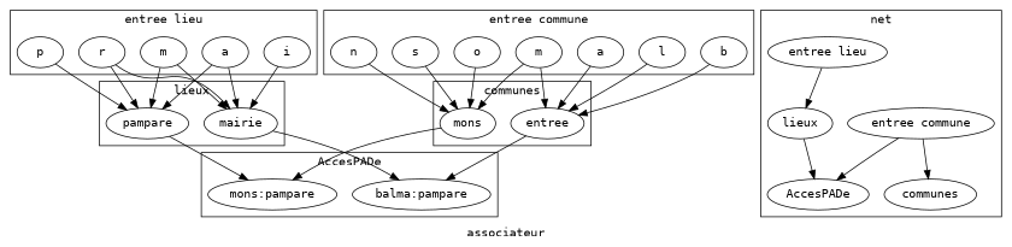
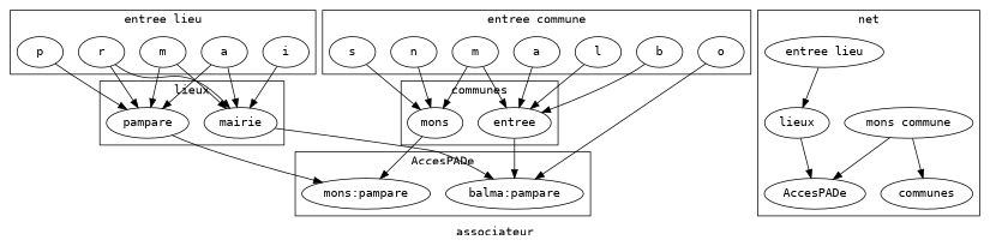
  digraph {
    fontname="DejaVu Sans Mono"
    label=associateur
    node [fontname="DejaVu Sans Mono"]
    edge [fontname="DejaVu Sans Mono"]
    n1 [label=a]
    n2 [label=i]
    n3 [label=m]
    n4 [label=p]
    n5 [label=r]
    n6 [label=a]
    n7 [label=b]
    n8 [label=l]
    n9 [label=m]
    n10 [label=n]
    n11 [label=o]
    n12 [label=s]
    mons
    n14 [label=entree]
    pampare
    mairie
    n17 [label="mons:pampare"]
    n18 [label="balma:pampare"]
-   n19 [label="entree commune"]
+   n19 [label="mons commune"]
    n20 [label=communes]
    n21 [label="entree lieu"]
    n22 [label=lieux]
    n23 [label=AccesPADe]
    subgraph cluster_1 {
      label="entree lieu"
      n1
      n2
      n3
      n4
      n5
    }
    subgraph cluster_2 {
      label="entree commune"
      n6
      n7
      n8
      n9
      n10
      n11
      n12
    }
    subgraph cluster_3 {
      label=communes
      mons
      n14
    }
    subgraph cluster_4 {
      label=lieux
      pampare
      mairie
    }
    subgraph cluster_5 {
      label=AccesPADe
      n17
      n18
    }
    subgraph cluster_6 {
      label=net
      n19
      n20
      n21
      n22
      n23
    }
    n1 -> pampare
    n1 -> mairie
    n2 -> mairie
    n3 -> pampare
    n3 -> mairie
    n4 -> pampare
    n5 -> pampare
    n5 -> mairie
    n6 -> n14
    n7 -> n14
    n8 -> n14
    n9 -> mons
    n9 -> n14
    n10 -> mons
-   n11 -> mons
+   n11 -> n18
    n12 -> mons
    mons -> n17
    n14 -> n18
    pampare -> n17
    mairie -> n18
    n19 -> n20
    n19 -> n23
    n21 -> n22
    n22 -> n23
  }
